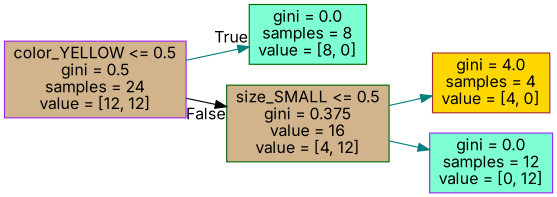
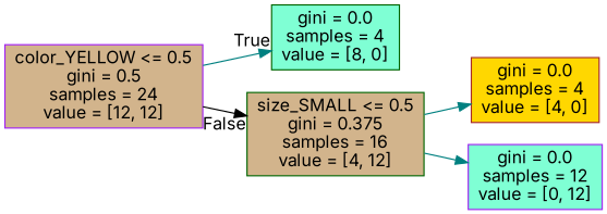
  digraph {
    fontname=Inter
    rankdir=LR
    node [color=purple fillcolor=tan fontname=Inter shape=box style=filled]
    edge [color=teal fontname=Inter]
    n1 [label="color_YELLOW <= 0.5\ngini = 0.5\nsamples = 24\nvalue = [12, 12]"]
-   n2 [color=darkgreen fillcolor=aquamarine label="gini = 0.0\nsamples = 8\nvalue = [8, 0]"]
-   n3 [color=darkgreen label="size_SMALL <= 0.5\ngini = 0.375\nvalue = 16\nvalue = [4, 12]"]
-   n4 [color=brown fillcolor=gold label="gini = 4.0\nsamples = 4\nvalue = [4, 0]"]
+   n2 [color=darkgreen fillcolor=aquamarine label="gini = 0.0\nsamples = 4\nvalue = [8, 0]"]
+   n3 [color=darkgreen label="size_SMALL <= 0.5\ngini = 0.375\nsamples = 16\nvalue = [4, 12]"]
+   n4 [color=brown fillcolor=gold label="gini = 0.0\nsamples = 4\nvalue = [4, 0]"]
    n5 [fillcolor=aquamarine label="gini = 0.0\nsamples = 12\nvalue = [0, 12]"]
    n1 -> n2 [headlabel=True labelangle=45 labeldistance=2.5]
    n1 -> n3 [color=black headlabel=False labelangle=-45 labeldistance=2.5]
    n3 -> n4
    n3 -> n5
  }
